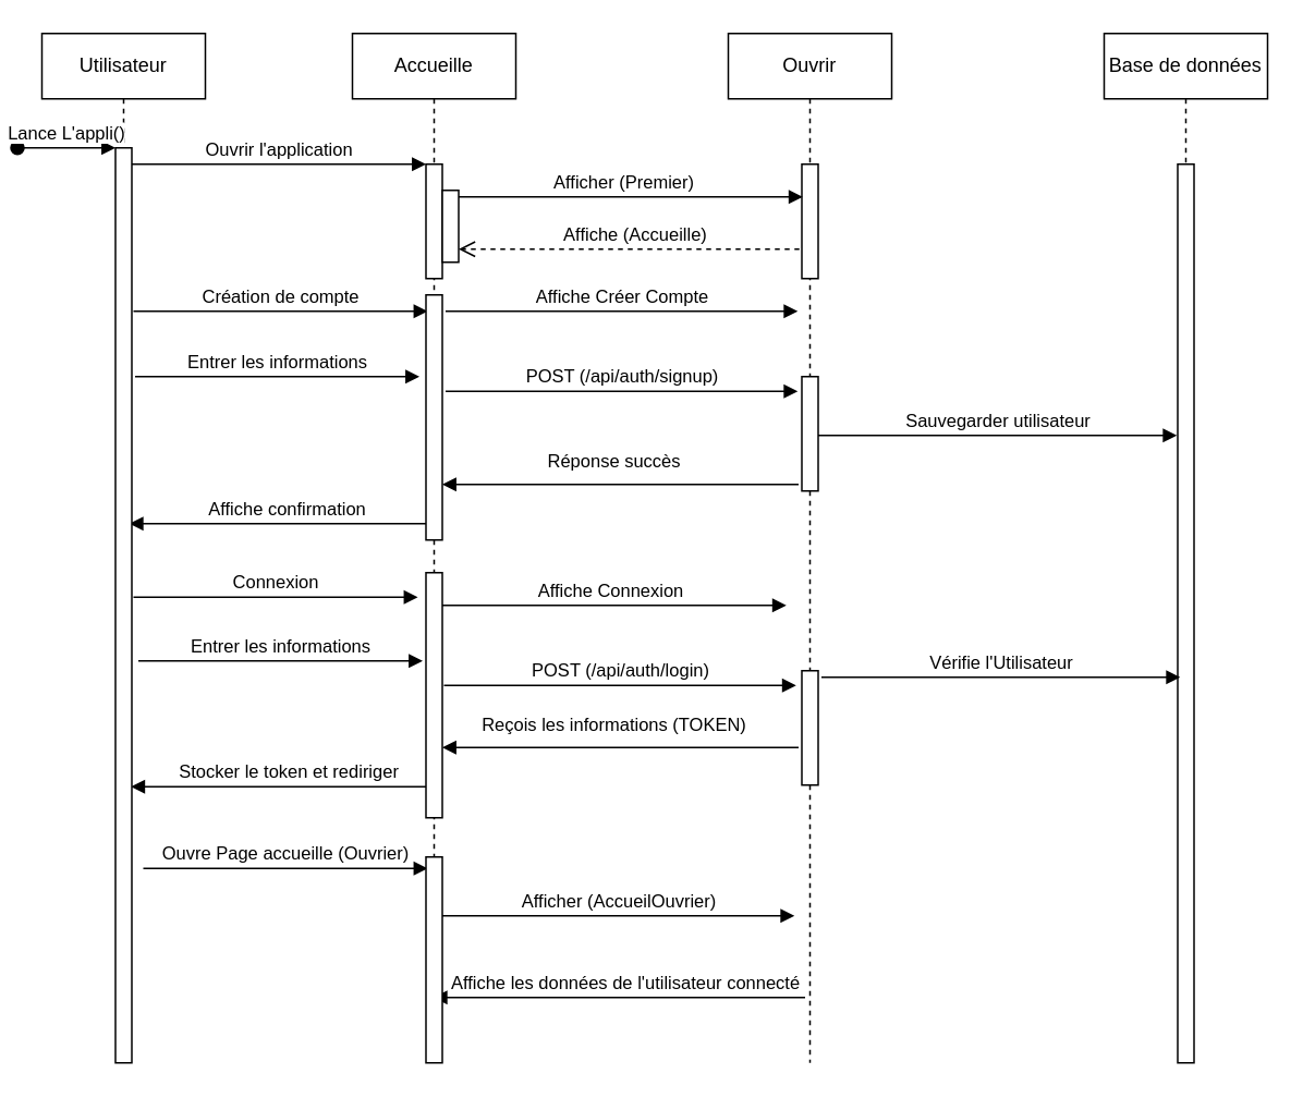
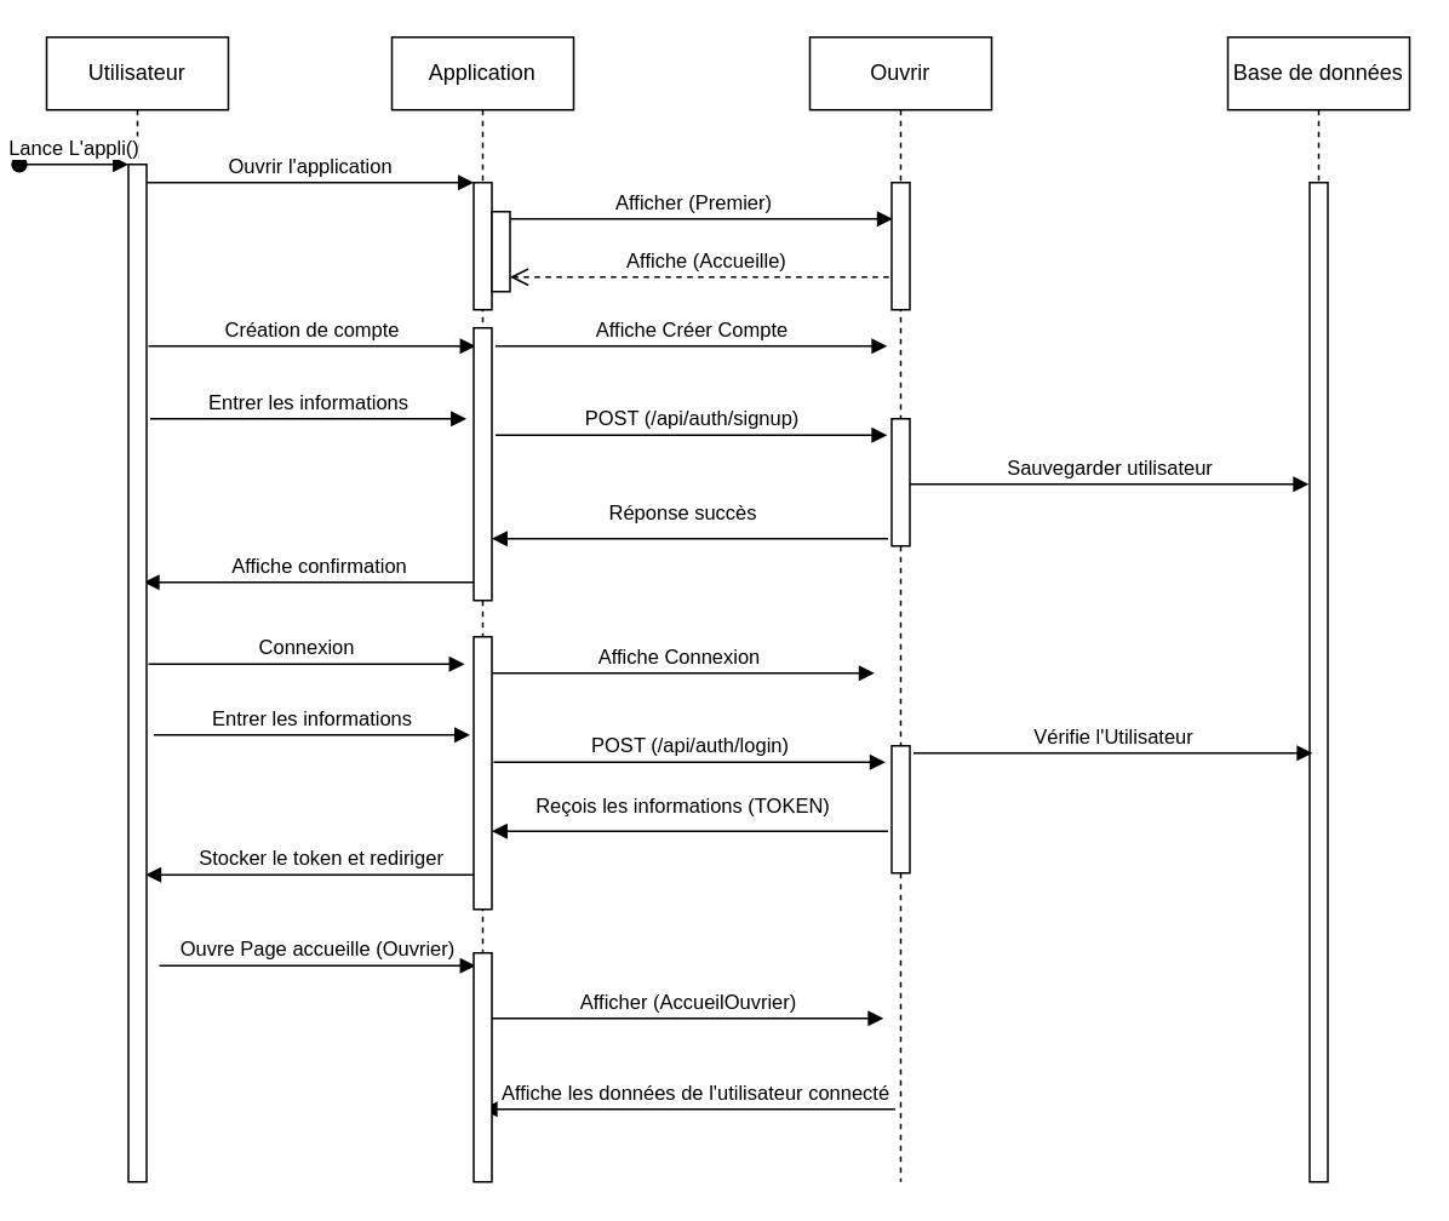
  <mxCell id="0" />
  <mxCell id="1" parent="0" />
  <mxCell id="2" value="Affiche Connexion" style="html=1;verticalAlign=bottom;endArrow=block;edgeStyle=elbowEdgeStyle;elbow=vertical;curved=0;rounded=0;" edge="1" parent="1"><mxGeometry relative="1" as="geometry"><mxPoint x="260" y="370" as="sourcePoint" /><Array as="points"><mxPoint x="336" y="370" /></Array><mxPoint x="475.5" y="370" as="targetPoint" /></mxGeometry></mxCell>
  <mxCell id="3" value="Stocker le token et rediriger" style="html=1;verticalAlign=bottom;endArrow=block;edgeStyle=elbowEdgeStyle;elbow=vertical;curved=0;rounded=0;" edge="1" parent="1"><mxGeometry x="0.286" relative="1" as="geometry"><mxPoint x="175" y="481" as="sourcePoint" /><Array as="points"><mxPoint x="260" y="481" /></Array><mxPoint x="74.5" y="481" as="targetPoint" /><mxPoint as="offset" /></mxGeometry></mxCell>
  <mxCell id="4" value="Affiche confirmation" style="html=1;verticalAlign=bottom;endArrow=block;edgeStyle=elbowEdgeStyle;elbow=vertical;curved=0;rounded=0;" edge="1" parent="1"><mxGeometry x="0.286" relative="1" as="geometry"><mxPoint x="174" y="320" as="sourcePoint" /><Array as="points"><mxPoint x="259" y="320" /></Array><mxPoint x="73.5" y="320" as="targetPoint" /><mxPoint as="offset" /></mxGeometry></mxCell>
  <mxCell id="5" value="Utilisateur" style="shape=umlLifeline;perimeter=lifelinePerimeter;whiteSpace=wrap;html=1;container=0;dropTarget=0;collapsible=0;recursiveResize=0;outlineConnect=0;portConstraint=eastwest;newEdgeStyle={&quot;edgeStyle&quot;:&quot;elbowEdgeStyle&quot;,&quot;elbow&quot;:&quot;vertical&quot;,&quot;curved&quot;:0,&quot;rounded&quot;:0};" vertex="1" parent="1"><mxGeometry x="20" y="20" width="100" height="630" as="geometry" /></mxCell>
  <mxCell id="6" value="" style="html=1;points=[];perimeter=orthogonalPerimeter;outlineConnect=0;targetShapes=umlLifeline;portConstraint=eastwest;newEdgeStyle={&quot;edgeStyle&quot;:&quot;elbowEdgeStyle&quot;,&quot;elbow&quot;:&quot;vertical&quot;,&quot;curved&quot;:0,&quot;rounded&quot;:0};" vertex="1" parent="5"><mxGeometry x="45" y="70" width="10" height="560" as="geometry" /></mxCell>
  <mxCell id="7" value="Lance L'appli()" style="html=1;verticalAlign=bottom;startArrow=oval;endArrow=block;startSize=8;edgeStyle=elbowEdgeStyle;elbow=vertical;curved=0;rounded=0;" edge="1" parent="5" target="6"><mxGeometry relative="1" as="geometry"><mxPoint x="-15" y="70" as="sourcePoint" /></mxGeometry></mxCell>
- <mxCell id="8" value="&lt;div&gt;Accueille&lt;/div&gt;" style="shape=umlLifeline;perimeter=lifelinePerimeter;whiteSpace=wrap;html=1;container=0;dropTarget=0;collapsible=0;recursiveResize=0;outlineConnect=0;portConstraint=eastwest;newEdgeStyle={&quot;edgeStyle&quot;:&quot;elbowEdgeStyle&quot;,&quot;elbow&quot;:&quot;vertical&quot;,&quot;curved&quot;:0,&quot;rounded&quot;:0};" vertex="1" parent="1"><mxGeometry x="210" y="20" width="100" height="630" as="geometry" /></mxCell>
+ <mxCell id="8" value="&lt;div&gt;Application&lt;/div&gt;" style="shape=umlLifeline;perimeter=lifelinePerimeter;whiteSpace=wrap;html=1;container=0;dropTarget=0;collapsible=0;recursiveResize=0;outlineConnect=0;portConstraint=eastwest;newEdgeStyle={&quot;edgeStyle&quot;:&quot;elbowEdgeStyle&quot;,&quot;elbow&quot;:&quot;vertical&quot;,&quot;curved&quot;:0,&quot;rounded&quot;:0};" vertex="1" parent="1"><mxGeometry x="210" y="20" width="100" height="630" as="geometry" /></mxCell>
  <mxCell id="9" value="" style="html=1;points=[];perimeter=orthogonalPerimeter;outlineConnect=0;targetShapes=umlLifeline;portConstraint=eastwest;newEdgeStyle={&quot;edgeStyle&quot;:&quot;elbowEdgeStyle&quot;,&quot;elbow&quot;:&quot;vertical&quot;,&quot;curved&quot;:0,&quot;rounded&quot;:0};" vertex="1" parent="8"><mxGeometry x="45" y="80" width="10" height="70" as="geometry" /></mxCell>
  <mxCell id="10" value="" style="html=1;points=[];perimeter=orthogonalPerimeter;outlineConnect=0;targetShapes=umlLifeline;portConstraint=eastwest;newEdgeStyle={&quot;edgeStyle&quot;:&quot;elbowEdgeStyle&quot;,&quot;elbow&quot;:&quot;vertical&quot;,&quot;curved&quot;:0,&quot;rounded&quot;:0};" vertex="1" parent="8"><mxGeometry x="45" y="330" width="10" height="150" as="geometry" /></mxCell>
  <mxCell id="11" value="Ouvrir l'application" style="html=1;verticalAlign=bottom;endArrow=block;edgeStyle=elbowEdgeStyle;elbow=vertical;curved=0;rounded=0;" edge="1" parent="1" source="6" target="9"><mxGeometry relative="1" as="geometry"><mxPoint x="175" y="110" as="sourcePoint" /><Array as="points"><mxPoint x="160" y="100" /></Array></mxGeometry></mxCell>
  <mxCell id="12" value="Affiche (Accueille)" style="html=1;verticalAlign=bottom;endArrow=open;dashed=1;endSize=8;edgeStyle=elbowEdgeStyle;elbow=vertical;curved=0;rounded=0;" edge="1" parent="1"><mxGeometry relative="1" as="geometry"><mxPoint x="275" y="152" as="targetPoint" /><Array as="points"><mxPoint x="370" y="152" /></Array><mxPoint x="489.5" y="152" as="sourcePoint" /></mxGeometry></mxCell>
  <mxCell id="13" value="Ouvrir " style="shape=umlLifeline;perimeter=lifelinePerimeter;whiteSpace=wrap;html=1;container=0;dropTarget=0;collapsible=0;recursiveResize=0;outlineConnect=0;portConstraint=eastwest;newEdgeStyle={&quot;edgeStyle&quot;:&quot;elbowEdgeStyle&quot;,&quot;elbow&quot;:&quot;vertical&quot;,&quot;curved&quot;:0,&quot;rounded&quot;:0};" vertex="1" parent="1"><mxGeometry x="440" y="20" width="100" height="630" as="geometry" /></mxCell>
  <mxCell id="14" value="" style="html=1;points=[];perimeter=orthogonalPerimeter;outlineConnect=0;targetShapes=umlLifeline;portConstraint=eastwest;newEdgeStyle={&quot;edgeStyle&quot;:&quot;elbowEdgeStyle&quot;,&quot;elbow&quot;:&quot;vertical&quot;,&quot;curved&quot;:0,&quot;rounded&quot;:0};" vertex="1" parent="13"><mxGeometry x="45" y="80" width="10" height="70" as="geometry" /></mxCell>
  <mxCell id="15" value="" style="html=1;points=[];perimeter=orthogonalPerimeter;outlineConnect=0;targetShapes=umlLifeline;portConstraint=eastwest;newEdgeStyle={&quot;edgeStyle&quot;:&quot;elbowEdgeStyle&quot;,&quot;elbow&quot;:&quot;vertical&quot;,&quot;curved&quot;:0,&quot;rounded&quot;:0};" vertex="1" parent="13"><mxGeometry x="45" y="210" width="10" height="70" as="geometry" /></mxCell>
  <mxCell id="16" value="" style="html=1;points=[];perimeter=orthogonalPerimeter;outlineConnect=0;targetShapes=umlLifeline;portConstraint=eastwest;newEdgeStyle={&quot;edgeStyle&quot;:&quot;elbowEdgeStyle&quot;,&quot;elbow&quot;:&quot;vertical&quot;,&quot;curved&quot;:0,&quot;rounded&quot;:0};" vertex="1" parent="13"><mxGeometry x="45" y="390" width="10" height="70" as="geometry" /></mxCell>
  <mxCell id="17" value="&lt;div&gt;Base de données&lt;/div&gt;" style="shape=umlLifeline;perimeter=lifelinePerimeter;whiteSpace=wrap;html=1;container=0;dropTarget=0;collapsible=0;recursiveResize=0;outlineConnect=0;portConstraint=eastwest;newEdgeStyle={&quot;edgeStyle&quot;:&quot;elbowEdgeStyle&quot;,&quot;elbow&quot;:&quot;vertical&quot;,&quot;curved&quot;:0,&quot;rounded&quot;:0};" vertex="1" parent="1"><mxGeometry x="670" y="20" width="100" height="630" as="geometry" /></mxCell>
  <mxCell id="18" value="" style="html=1;points=[];perimeter=orthogonalPerimeter;outlineConnect=0;targetShapes=umlLifeline;portConstraint=eastwest;newEdgeStyle={&quot;edgeStyle&quot;:&quot;elbowEdgeStyle&quot;,&quot;elbow&quot;:&quot;vertical&quot;,&quot;curved&quot;:0,&quot;rounded&quot;:0};" vertex="1" parent="17"><mxGeometry x="45" y="80" width="10" height="550" as="geometry" /></mxCell>
  <mxCell id="19" value="Afficher (Premier)" style="html=1;verticalAlign=bottom;endArrow=block;edgeStyle=elbowEdgeStyle;elbow=vertical;curved=0;rounded=0;" edge="1" parent="1"><mxGeometry relative="1" as="geometry"><mxPoint x="266" y="120" as="sourcePoint" /><Array as="points"><mxPoint x="341" y="120" /></Array><mxPoint x="485.5" y="120" as="targetPoint" /></mxGeometry></mxCell>
  <mxCell id="20" value="" style="html=1;points=[];perimeter=orthogonalPerimeter;outlineConnect=0;targetShapes=umlLifeline;portConstraint=eastwest;newEdgeStyle={&quot;edgeStyle&quot;:&quot;elbowEdgeStyle&quot;,&quot;elbow&quot;:&quot;vertical&quot;,&quot;curved&quot;:0,&quot;rounded&quot;:0};" vertex="1" parent="1"><mxGeometry x="265" y="116" width="10" height="44" as="geometry" /></mxCell>
  <mxCell id="21" value="Création de compte" style="html=1;verticalAlign=bottom;endArrow=block;edgeStyle=elbowEdgeStyle;elbow=vertical;curved=0;rounded=0;" edge="1" parent="1"><mxGeometry relative="1" as="geometry"><mxPoint x="76" y="190" as="sourcePoint" /><Array as="points"><mxPoint x="161" y="190" /></Array><mxPoint x="256" y="190" as="targetPoint" /></mxGeometry></mxCell>
  <mxCell id="22" value="&lt;div&gt;Affiche Créer Compte&lt;/div&gt;" style="html=1;verticalAlign=bottom;endArrow=block;edgeStyle=elbowEdgeStyle;elbow=vertical;curved=0;rounded=0;" edge="1" parent="1"><mxGeometry relative="1" as="geometry"><mxPoint x="267" y="190" as="sourcePoint" /><Array as="points"><mxPoint x="343" y="190" /></Array><mxPoint x="482.5" y="190" as="targetPoint" /></mxGeometry></mxCell>
  <mxCell id="23" value="Entrer les informations " style="html=1;verticalAlign=bottom;endArrow=block;edgeStyle=elbowEdgeStyle;elbow=vertical;curved=0;rounded=0;" edge="1" parent="1"><mxGeometry relative="1" as="geometry"><mxPoint x="77" y="230" as="sourcePoint" /><Array as="points"><mxPoint x="152" y="230" /></Array><mxPoint x="251" y="230" as="targetPoint" /></mxGeometry></mxCell>
  <mxCell id="24" value="Sauvegarder utilisateur" style="html=1;verticalAlign=bottom;endArrow=block;edgeStyle=elbowEdgeStyle;elbow=vertical;curved=0;rounded=0;" edge="1" parent="1"><mxGeometry relative="1" as="geometry"><mxPoint x="495" y="266" as="sourcePoint" /><Array as="points"><mxPoint x="570" y="266" /></Array><mxPoint x="714.5" y="266" as="targetPoint" /></mxGeometry></mxCell>
  <mxCell id="25" value="Réponse succès" style="html=1;verticalAlign=bottom;endArrow=block;edgeStyle=elbowEdgeStyle;elbow=vertical;curved=0;rounded=0;" edge="1" parent="1"><mxGeometry x="0.283" y="-5" relative="1" as="geometry"><mxPoint x="408" y="296" as="sourcePoint" /><Array as="points"><mxPoint x="483" y="296" /></Array><mxPoint x="265" y="296" as="targetPoint" /><mxPoint as="offset" /></mxGeometry></mxCell>
  <mxCell id="26" value="POST (/api/auth/signup)" style="html=1;verticalAlign=bottom;endArrow=block;edgeStyle=elbowEdgeStyle;elbow=vertical;curved=0;rounded=0;" edge="1" parent="1"><mxGeometry relative="1" as="geometry"><mxPoint x="267" y="239" as="sourcePoint" /><Array as="points"><mxPoint x="343" y="239" /></Array><mxPoint x="482.5" y="239" as="targetPoint" /></mxGeometry></mxCell>
  <mxCell id="27" value="Connexion" style="html=1;verticalAlign=bottom;endArrow=block;edgeStyle=elbowEdgeStyle;elbow=vertical;curved=0;rounded=0;" edge="1" parent="1"><mxGeometry relative="1" as="geometry"><mxPoint x="76" y="365" as="sourcePoint" /><Array as="points"><mxPoint x="151" y="365" /></Array><mxPoint x="250" y="365" as="targetPoint" /></mxGeometry></mxCell>
  <mxCell id="28" value="POST (/api/auth/login)" style="html=1;verticalAlign=bottom;endArrow=block;edgeStyle=elbowEdgeStyle;elbow=vertical;curved=0;rounded=0;" edge="1" parent="1"><mxGeometry relative="1" as="geometry"><mxPoint x="266" y="419" as="sourcePoint" /><Array as="points"><mxPoint x="342" y="419" /></Array><mxPoint x="481.5" y="419" as="targetPoint" /></mxGeometry></mxCell>
  <mxCell id="29" value="Vérifie l'Utilisateur " style="html=1;verticalAlign=bottom;endArrow=block;edgeStyle=elbowEdgeStyle;elbow=vertical;curved=0;rounded=0;" edge="1" parent="1"><mxGeometry relative="1" as="geometry"><mxPoint x="497" y="414" as="sourcePoint" /><Array as="points"><mxPoint x="572" y="414" /></Array><mxPoint x="716.5" y="414" as="targetPoint" /></mxGeometry></mxCell>
  <mxCell id="30" value="Reçois les informations (TOKEN)" style="html=1;verticalAlign=bottom;endArrow=block;edgeStyle=elbowEdgeStyle;elbow=vertical;curved=0;rounded=0;" edge="1" parent="1"><mxGeometry x="0.283" y="-5" relative="1" as="geometry"><mxPoint x="408" y="457" as="sourcePoint" /><Array as="points"><mxPoint x="483" y="457" /></Array><mxPoint x="265" y="457" as="targetPoint" /><mxPoint as="offset" /></mxGeometry></mxCell>
  <mxCell id="31" value="Ouvre Page accueille (Ouvrier)" style="html=1;verticalAlign=bottom;endArrow=block;edgeStyle=elbowEdgeStyle;elbow=vertical;curved=0;rounded=0;" edge="1" parent="1"><mxGeometry relative="1" as="geometry"><mxPoint x="82" y="531" as="sourcePoint" /><Array as="points"><mxPoint x="157" y="531" /></Array><mxPoint x="256" y="531" as="targetPoint" /></mxGeometry></mxCell>
  <mxCell id="32" value="Afficher (AccueilOuvrier)" style="html=1;verticalAlign=bottom;endArrow=block;edgeStyle=elbowEdgeStyle;elbow=vertical;curved=0;rounded=0;" edge="1" parent="1"><mxGeometry relative="1" as="geometry"><mxPoint x="265" y="560" as="sourcePoint" /><Array as="points"><mxPoint x="341" y="560" /></Array><mxPoint x="480.5" y="560" as="targetPoint" /></mxGeometry></mxCell>
  <mxCell id="33" value="Affiche les données de l'utilisateur connecté" style="html=1;verticalAlign=bottom;endArrow=block;edgeStyle=elbowEdgeStyle;elbow=vertical;curved=0;rounded=0;" edge="1" parent="1" target="8"><mxGeometry x="0.465" relative="1" as="geometry"><mxPoint x="275" y="610" as="sourcePoint" /><Array as="points"><mxPoint x="487" y="610" /></Array><mxPoint x="490.5" y="610" as="targetPoint" /><mxPoint as="offset" /></mxGeometry></mxCell>
  <mxCell id="34" value="" style="html=1;points=[];perimeter=orthogonalPerimeter;outlineConnect=0;targetShapes=umlLifeline;portConstraint=eastwest;newEdgeStyle={&quot;edgeStyle&quot;:&quot;elbowEdgeStyle&quot;,&quot;elbow&quot;:&quot;vertical&quot;,&quot;curved&quot;:0,&quot;rounded&quot;:0};" vertex="1" parent="1"><mxGeometry x="255" y="180" width="10" height="150" as="geometry" /></mxCell>
  <mxCell id="35" value="Entrer les informations " style="html=1;verticalAlign=bottom;endArrow=block;edgeStyle=elbowEdgeStyle;elbow=vertical;curved=0;rounded=0;" edge="1" parent="1"><mxGeometry relative="1" as="geometry"><mxPoint x="79" y="404" as="sourcePoint" /><Array as="points"><mxPoint x="154" y="404" /></Array><mxPoint x="253" y="404" as="targetPoint" /></mxGeometry></mxCell>
  <mxCell id="36" value="" style="html=1;points=[];perimeter=orthogonalPerimeter;outlineConnect=0;targetShapes=umlLifeline;portConstraint=eastwest;newEdgeStyle={&quot;edgeStyle&quot;:&quot;elbowEdgeStyle&quot;,&quot;elbow&quot;:&quot;vertical&quot;,&quot;curved&quot;:0,&quot;rounded&quot;:0};" vertex="1" parent="1"><mxGeometry x="255" y="524" width="10" height="126" as="geometry" /></mxCell>
